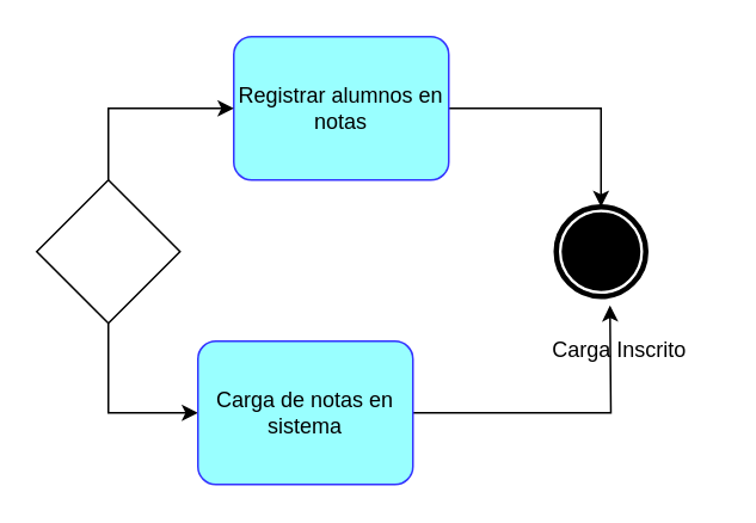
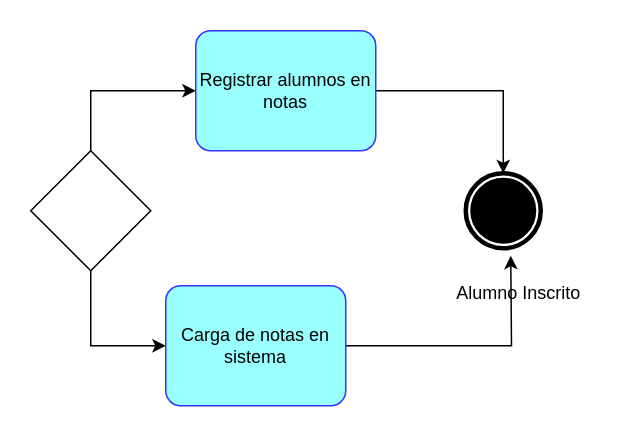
  <mxCell id="0" />
  <mxCell id="1" parent="0" />
  <mxCell id="2" style="edgeStyle=orthogonalEdgeStyle;rounded=0;orthogonalLoop=1;jettySize=auto;html=1;entryX=0.5;entryY=0;entryDx=0;entryDy=0;entryPerimeter=0;" edge="1" parent="1" source="3" target="9"><mxGeometry relative="1" as="geometry" /></mxCell>
  <mxCell id="3" value="Registrar alumnos en notas" style="points=[[0.25,0,0],[0.5,0,0],[0.75,0,0],[1,0.25,0],[1,0.5,0],[1,0.75,0],[0.75,1,0],[0.5,1,0],[0.25,1,0],[0,0.75,0],[0,0.5,0],[0,0.25,0]];shape=mxgraph.bpmn.task;whiteSpace=wrap;rectStyle=rounded;size=10;html=1;taskMarker=abstract;strokeColor=#3333FF;fillColor=#99FFFF;" vertex="1" parent="1"><mxGeometry x="130" y="20" width="120" height="80" as="geometry" /></mxCell>
  <mxCell id="4" style="edgeStyle=orthogonalEdgeStyle;rounded=0;orthogonalLoop=1;jettySize=auto;html=1;" edge="1" parent="1" source="6" target="3"><mxGeometry relative="1" as="geometry"><Array as="points"><mxPoint x="60" y="60" /></Array></mxGeometry></mxCell>
  <mxCell id="5" style="edgeStyle=orthogonalEdgeStyle;rounded=0;orthogonalLoop=1;jettySize=auto;html=1;entryX=0;entryY=0.5;entryDx=0;entryDy=0;entryPerimeter=0;" edge="1" parent="1" source="6" target="8"><mxGeometry relative="1" as="geometry"><Array as="points"><mxPoint x="60" y="230" /></Array></mxGeometry></mxCell>
  <mxCell id="6" value="" style="rhombus;whiteSpace=wrap;html=1;strokeColor=#000000;fillColor=#FFFFFF;" vertex="1" parent="1"><mxGeometry x="20" y="100" width="80" height="80" as="geometry" /></mxCell>
  <mxCell id="7" style="edgeStyle=orthogonalEdgeStyle;rounded=0;orthogonalLoop=1;jettySize=auto;html=1;" edge="1" parent="1" source="8"><mxGeometry relative="1" as="geometry"><mxPoint x="340" y="170" as="targetPoint" /></mxGeometry></mxCell>
  <mxCell id="8" value="Carga de notas en sistema" style="points=[[0.25,0,0],[0.5,0,0],[0.75,0,0],[1,0.25,0],[1,0.5,0],[1,0.75,0],[0.75,1,0],[0.5,1,0],[0.25,1,0],[0,0.75,0],[0,0.5,0],[0,0.25,0]];shape=mxgraph.bpmn.task;whiteSpace=wrap;rectStyle=rounded;size=10;html=1;taskMarker=abstract;strokeColor=#3333FF;fillColor=#99FFFF;" vertex="1" parent="1"><mxGeometry x="110" y="190" width="120" height="80" as="geometry" /></mxCell>
  <mxCell id="9" value="" style="points=[[0.145,0.145,0],[0.5,0,0],[0.855,0.145,0],[1,0.5,0],[0.855,0.855,0],[0.5,1,0],[0.145,0.855,0],[0,0.5,0]];shape=mxgraph.bpmn.event;html=1;verticalLabelPosition=bottom;labelBackgroundColor=#ffffff;verticalAlign=top;align=center;perimeter=ellipsePerimeter;outlineConnect=0;aspect=fixed;outline=end;symbol=terminate;strokeColor=#000000;fillColor=#FFFFFF;" vertex="1" parent="1"><mxGeometry x="310" y="115" width="50" height="50" as="geometry" /></mxCell>
- <mxCell id="10" value="Carga Inscrito" style="text;html=1;align=center;verticalAlign=middle;resizable=0;points=[];autosize=1;strokeColor=none;fillColor=none;" vertex="1" parent="1"><mxGeometry x="290" y="180" width="110" height="30" as="geometry" /></mxCell>
+ <mxCell id="10" value="Alumno Inscrito" style="text;html=1;align=center;verticalAlign=middle;resizable=0;points=[];autosize=1;strokeColor=none;fillColor=none;" vertex="1" parent="1"><mxGeometry x="290" y="180" width="110" height="30" as="geometry" /></mxCell>
